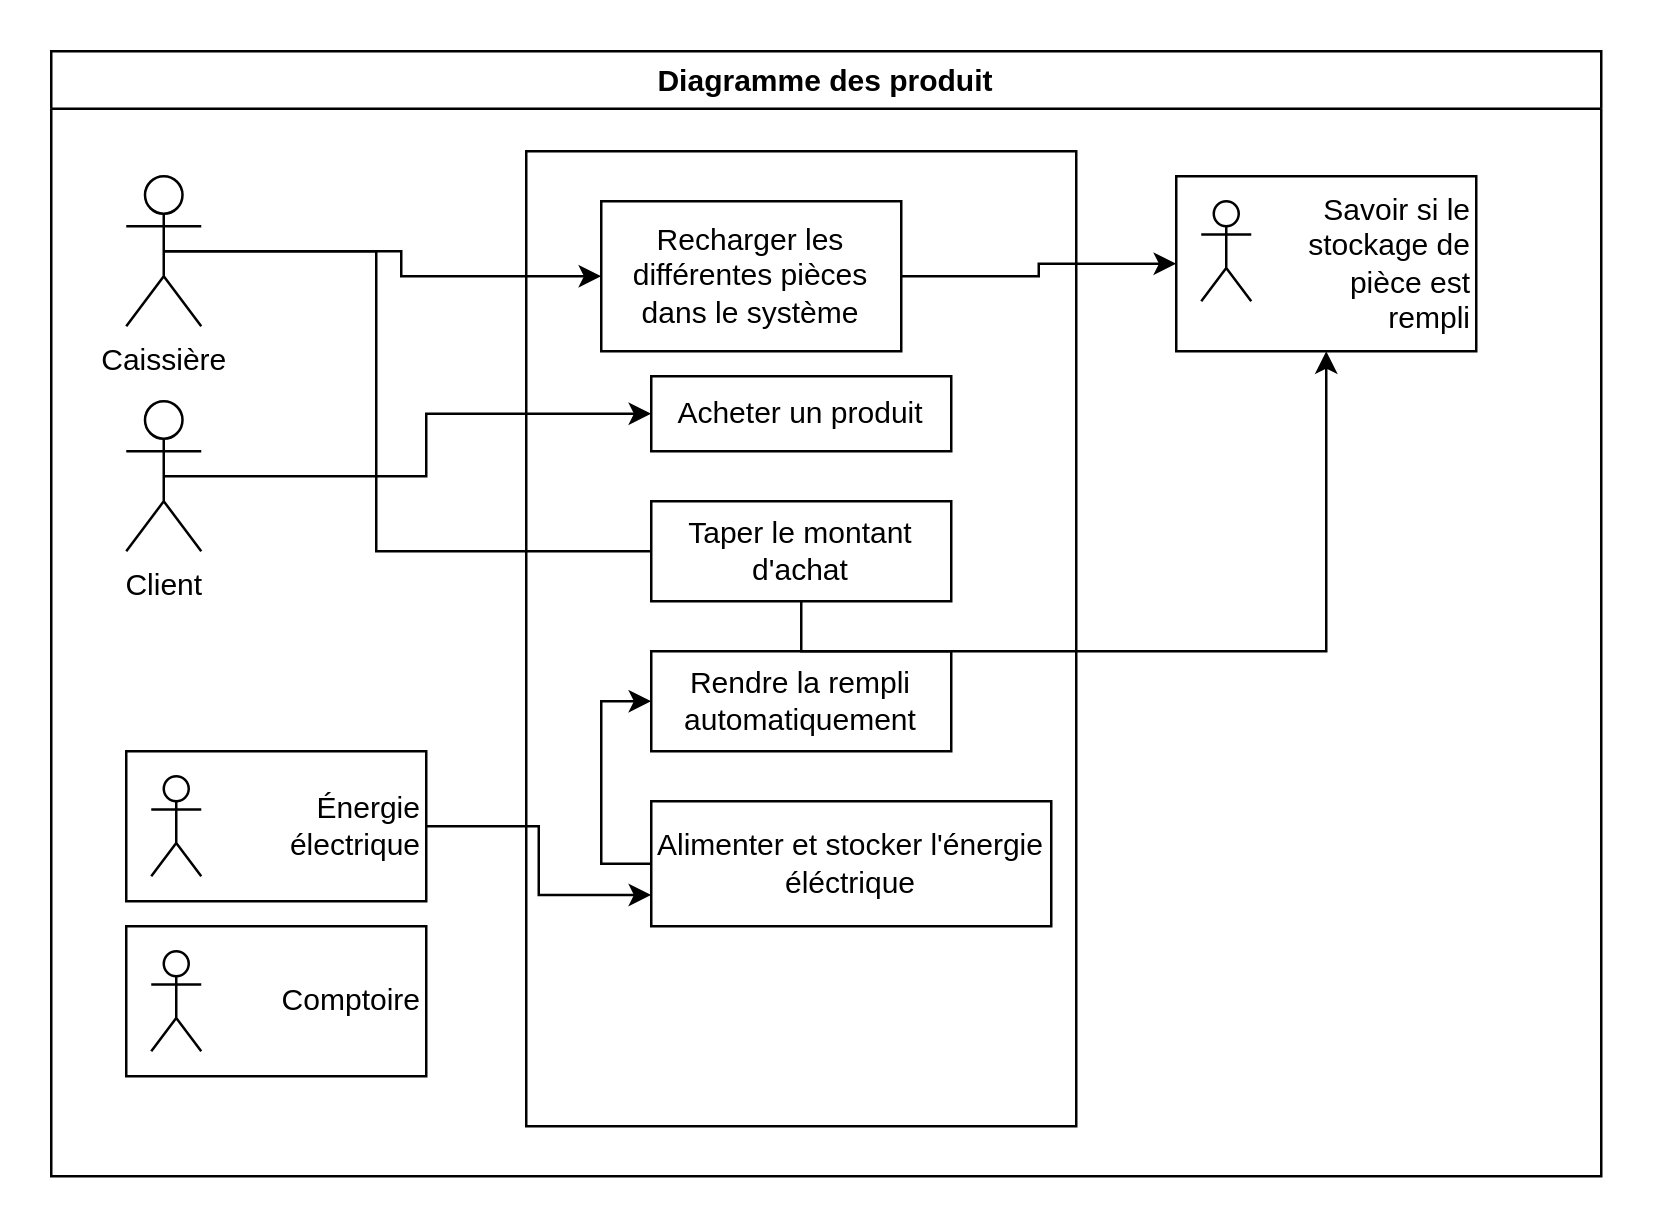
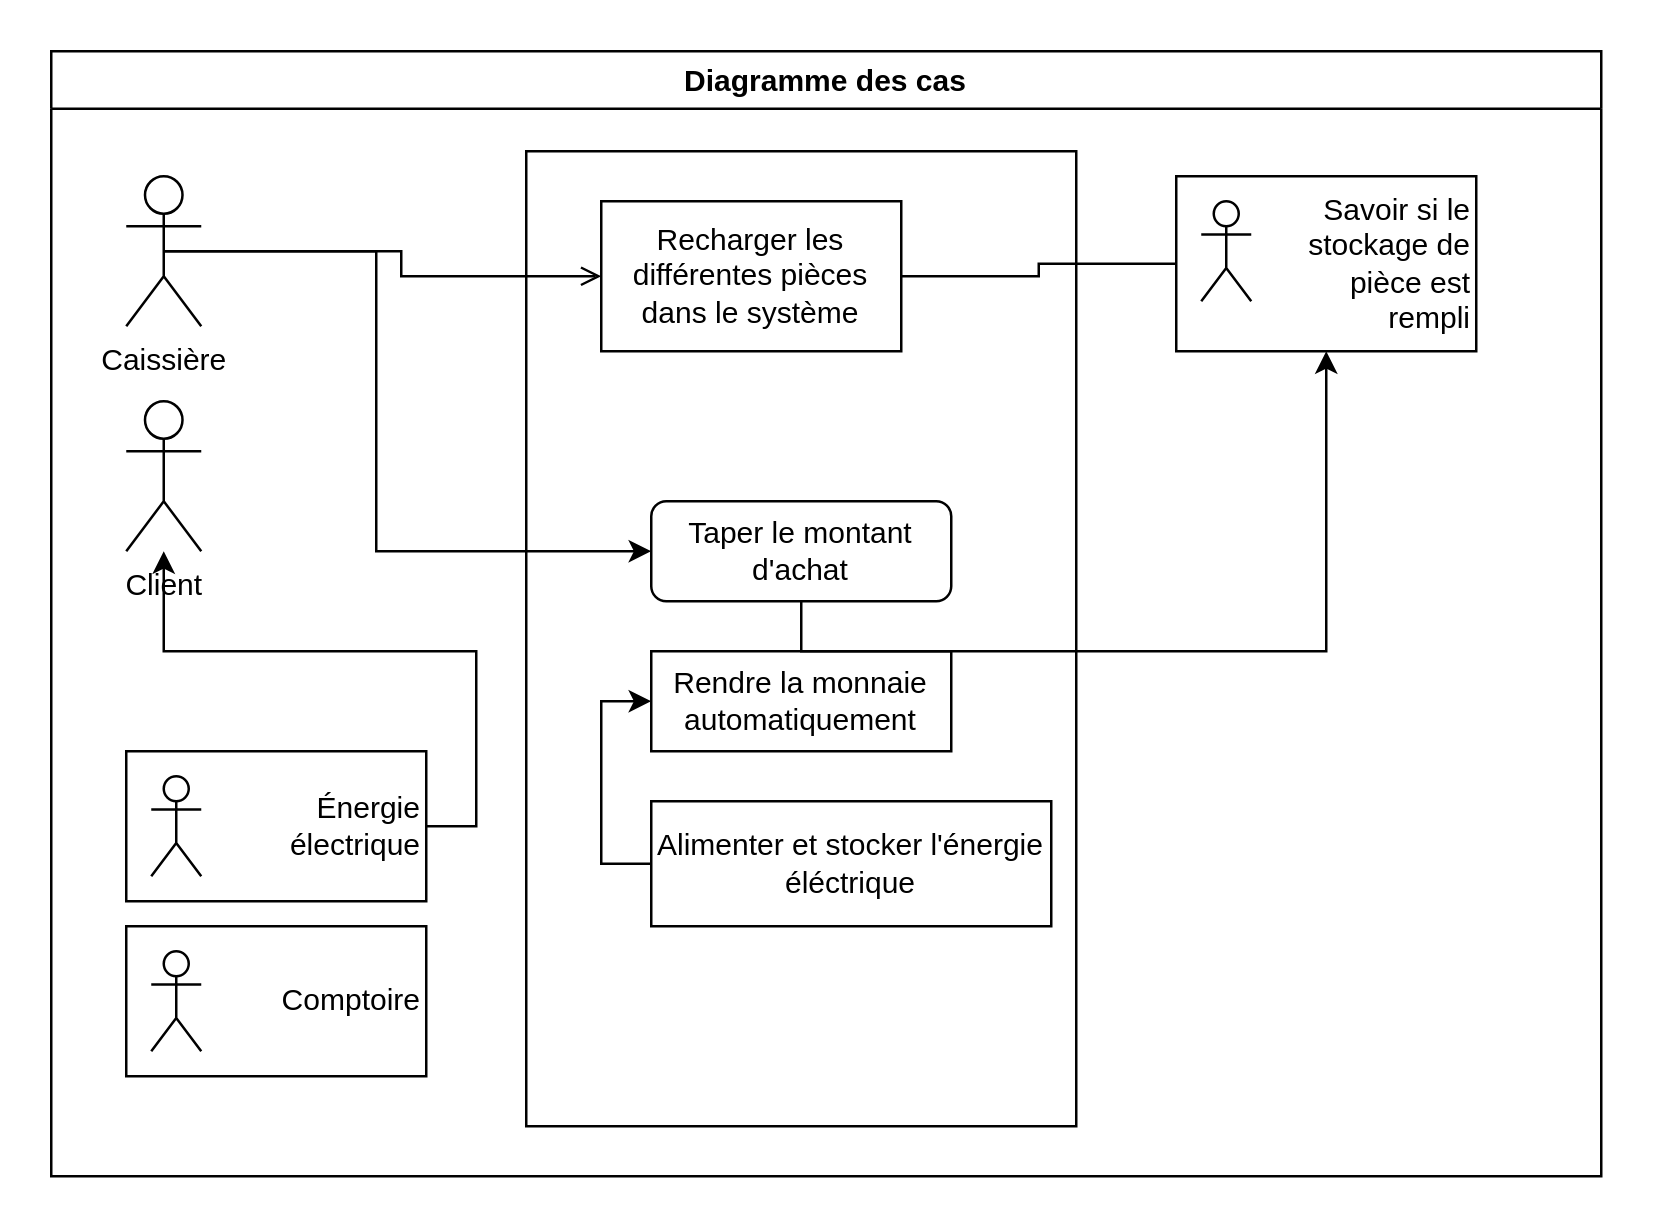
  <mxCell id="0" />
  <mxCell id="1" parent="0" />
- <mxCell id="2" value="Diagramme des produit" style="swimlane;" vertex="1" parent="1"><mxGeometry width="620" height="450" as="geometry" x="20" y="20" /></mxCell>
+ <mxCell id="2" value="Diagramme des cas" style="swimlane;" vertex="1" parent="1"><mxGeometry width="620" height="450" as="geometry" x="20" y="20" /></mxCell>
  <mxCell id="3" value="" style="rounded=0;whiteSpace=wrap;html=1;fillColor=none;" vertex="1" parent="2"><mxGeometry x="190" y="40" width="220" height="390" as="geometry" /></mxCell>
- <mxCell id="4" style="edgeStyle=orthogonalEdgeStyle;rounded=0;orthogonalLoop=1;jettySize=auto;html=1;exitX=0.5;exitY=0.5;exitDx=0;exitDy=0;exitPerimeter=0;" edge="1" parent="2" source="6" target="10"><mxGeometry relative="1" as="geometry" /></mxCell>
- <mxCell id="5" style="edgeStyle=orthogonalEdgeStyle;rounded=0;orthogonalLoop=1;jettySize=auto;html=1;exitX=0.5;exitY=0.5;exitDx=0;exitDy=0;exitPerimeter=0;entryX=0;entryY=0.5;entryDx=0;entryDy=0;endArrow=none;" edge="1" parent="2" source="6" target="18"><mxGeometry relative="1" as="geometry"><Array as="points"><mxPoint x="130" y="80" /><mxPoint x="130" y="200" /></Array></mxGeometry></mxCell>
+ <mxCell id="4" style="edgeStyle=orthogonalEdgeStyle;rounded=0;orthogonalLoop=1;jettySize=auto;html=1;exitX=0.5;exitY=0.5;exitDx=0;exitDy=0;exitPerimeter=0;endArrow=open;" edge="1" parent="2" source="6" target="10"><mxGeometry relative="1" as="geometry" /></mxCell>
+ <mxCell id="5" style="edgeStyle=orthogonalEdgeStyle;rounded=0;orthogonalLoop=1;jettySize=auto;html=1;exitX=0.5;exitY=0.5;exitDx=0;exitDy=0;exitPerimeter=0;entryX=0;entryY=0.5;entryDx=0;entryDy=0;" edge="1" parent="2" source="6" target="18"><mxGeometry relative="1" as="geometry"><Array as="points"><mxPoint x="130" y="80" /><mxPoint x="130" y="200" /></Array></mxGeometry></mxCell>
  <mxCell id="6" value="Caissière" style="shape=umlActor;verticalLabelPosition=bottom;verticalAlign=top;html=1;outlineConnect=0;fillColor=none;" vertex="1" parent="2"><mxGeometry x="30" y="50" width="30" height="60" as="geometry" /></mxCell>
- <mxCell id="7" style="edgeStyle=orthogonalEdgeStyle;rounded=0;orthogonalLoop=1;jettySize=auto;html=1;exitX=0.5;exitY=0.5;exitDx=0;exitDy=0;exitPerimeter=0;entryX=0;entryY=0.5;entryDx=0;entryDy=0;" edge="1" parent="2" source="8" target="16"><mxGeometry relative="1" as="geometry" /></mxCell>
  <mxCell id="8" value="Client" style="shape=umlActor;verticalLabelPosition=bottom;verticalAlign=top;html=1;outlineConnect=0;fillColor=none;" vertex="1" parent="2"><mxGeometry x="30" y="140" width="30" height="60" as="geometry" /></mxCell>
- <mxCell id="9" style="edgeStyle=orthogonalEdgeStyle;rounded=0;orthogonalLoop=1;jettySize=auto;html=1;exitX=1;exitY=0.5;exitDx=0;exitDy=0;entryX=0;entryY=0.5;entryDx=0;entryDy=0;" edge="1" parent="2" source="10" target="22"><mxGeometry relative="1" as="geometry" /></mxCell>
+ <mxCell id="9" style="edgeStyle=orthogonalEdgeStyle;rounded=0;orthogonalLoop=1;jettySize=auto;html=1;exitX=1;exitY=0.5;exitDx=0;exitDy=0;entryX=0;entryY=0.5;entryDx=0;entryDy=0;endArrow=none;" edge="1" parent="2" source="10" target="22"><mxGeometry relative="1" as="geometry" /></mxCell>
  <mxCell id="10" value="Recharger les différentes pièces dans le système" style="rounded=0;whiteSpace=wrap;html=1;fillColor=none;" vertex="1" parent="2"><mxGeometry x="220" y="60" width="120" height="60" as="geometry" /></mxCell>
  <mxCell id="11" value="&lt;div align=&quot;right&quot;&gt;Comptoire&lt;/div&gt;" style="rounded=0;whiteSpace=wrap;html=1;fillColor=none;align=right;" vertex="1" parent="2"><mxGeometry x="30" y="350" width="120" height="60" as="geometry" /></mxCell>
  <mxCell id="12" value="" style="shape=umlActor;verticalLabelPosition=bottom;verticalAlign=top;html=1;outlineConnect=0;fillColor=none;" vertex="1" parent="2"><mxGeometry x="40" y="360" width="20" height="40" as="geometry" /></mxCell>
- <mxCell id="13" style="edgeStyle=orthogonalEdgeStyle;rounded=0;orthogonalLoop=1;jettySize=auto;html=1;exitX=1;exitY=0.5;exitDx=0;exitDy=0;entryX=0;entryY=0.75;entryDx=0;entryDy=0;" edge="1" parent="2" source="14" target="21"><mxGeometry relative="1" as="geometry" /></mxCell>
+ <mxCell id="13" style="edgeStyle=orthogonalEdgeStyle;rounded=0;orthogonalLoop=1;jettySize=auto;html=1;exitX=1;exitY=0.5;exitDx=0;exitDy=0;" edge="1" parent="2" source="14" target="8"><mxGeometry relative="1" as="geometry" /></mxCell>
  <mxCell id="14" value="&lt;div&gt;Énergie&lt;/div&gt;&lt;div&gt;électrique&lt;/div&gt;" style="rounded=0;whiteSpace=wrap;html=1;fillColor=none;align=right;" vertex="1" parent="2"><mxGeometry x="30" y="280" width="120" height="60" as="geometry" /></mxCell>
  <mxCell id="15" value="" style="shape=umlActor;verticalLabelPosition=bottom;verticalAlign=top;html=1;outlineConnect=0;fillColor=none;" vertex="1" parent="2"><mxGeometry x="40" y="290" width="20" height="40" as="geometry" /></mxCell>
- <mxCell id="16" value="Acheter un produit" style="rounded=0;whiteSpace=wrap;html=1;fillColor=none;" vertex="1" parent="2"><mxGeometry x="240" y="130" width="120" height="30" as="geometry" /></mxCell>
  <mxCell id="17" style="edgeStyle=orthogonalEdgeStyle;rounded=0;orthogonalLoop=1;jettySize=auto;html=1;exitX=0.5;exitY=1;exitDx=0;exitDy=0;" edge="1" parent="2" source="18" target="22"><mxGeometry relative="1" as="geometry" /></mxCell>
- <mxCell id="18" value="Taper le montant d'achat" style="rounded=0;whiteSpace=wrap;html=1;fillColor=none;" vertex="1" parent="2"><mxGeometry x="240" y="180" width="120" height="40" as="geometry" /></mxCell>
- <mxCell id="19" value="Rendre la rempli automatiquement" style="rounded=0;whiteSpace=wrap;html=1;fillColor=none;" vertex="1" parent="2"><mxGeometry x="240" y="240" width="120" height="40" as="geometry" /></mxCell>
+ <mxCell id="18" value="Taper le montant d'achat" style="whiteSpace=wrap;html=1;fillColor=none;rounded=1;" vertex="1" parent="2"><mxGeometry x="240" y="180" width="120" height="40" as="geometry" /></mxCell>
+ <mxCell id="19" value="Rendre la monnaie automatiquement" style="rounded=0;whiteSpace=wrap;html=1;fillColor=none;" vertex="1" parent="2"><mxGeometry x="240" y="240" width="120" height="40" as="geometry" /></mxCell>
  <mxCell id="20" style="edgeStyle=orthogonalEdgeStyle;rounded=0;orthogonalLoop=1;jettySize=auto;html=1;exitX=0;exitY=0.5;exitDx=0;exitDy=0;entryX=0;entryY=0.5;entryDx=0;entryDy=0;" edge="1" parent="2" source="21" target="19"><mxGeometry relative="1" as="geometry" /></mxCell>
  <mxCell id="21" value="Alimenter et stocker l'énergie éléctrique" style="rounded=0;whiteSpace=wrap;html=1;fillColor=none;" vertex="1" parent="2"><mxGeometry x="240" y="300" width="160" height="50" as="geometry" /></mxCell>
  <mxCell id="22" value="&lt;div&gt;Savoir si le&lt;/div&gt;&lt;div&gt;stockage de&lt;/div&gt;&lt;div&gt;pièce est&lt;/div&gt;&lt;div&gt;rempli&lt;br&gt;&lt;/div&gt;" style="rounded=0;whiteSpace=wrap;html=1;fillColor=none;align=right;" vertex="1" parent="2"><mxGeometry x="450" y="50" width="120" height="70" as="geometry" /></mxCell>
  <mxCell id="23" value="" style="shape=umlActor;verticalLabelPosition=bottom;verticalAlign=top;html=1;outlineConnect=0;fillColor=none;" vertex="1" parent="2"><mxGeometry x="460" y="60" width="20" height="40" as="geometry" /></mxCell>
